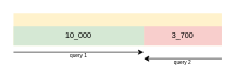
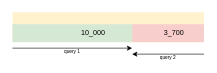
  <mxCell id="0" />
  <mxCell id="1" parent="0" />
  <mxCell id="2" value="" style="rounded=0;whiteSpace=wrap;html=1;fillColor=#fff2cc;strokeColor=none;" vertex="1" parent="1"><mxGeometry x="20" y="20" width="320" height="50" as="geometry" /></mxCell>
  <mxCell id="3" value="" style="rounded=0;whiteSpace=wrap;html=1;fillColor=#f8cecc;strokeColor=none;" vertex="1" parent="1"><mxGeometry x="220" y="40" width="120" height="30" as="geometry" /></mxCell>
  <mxCell id="4" value="" style="rounded=0;whiteSpace=wrap;html=1;fillColor=#d5e8d4;strokeColor=none;" vertex="1" parent="1"><mxGeometry x="20" y="40" width="200" height="30" as="geometry" /></mxCell>
  <mxCell id="5" value="" style="endArrow=classic;html=1;" edge="1" parent="1"><mxGeometry width="50" height="50" relative="1" as="geometry"><mxPoint x="20" y="80" as="sourcePoint" /><mxPoint x="220" y="80" as="targetPoint" /></mxGeometry></mxCell>
  <mxCell id="6" value="" style="endArrow=classic;html=1;" edge="1" parent="1"><mxGeometry width="50" height="50" relative="1" as="geometry"><mxPoint x="340" y="90" as="sourcePoint" /><mxPoint x="220" y="90" as="targetPoint" /></mxGeometry></mxCell>
- <mxCell id="7" value="10_000" style="text;html=1;strokeColor=none;fillColor=none;align=center;verticalAlign=middle;whiteSpace=wrap;rounded=0;" vertex="1" parent="1"><mxGeometry x="100" y="45" width="40" height="20" as="geometry" /></mxCell>
- <mxCell id="8" value="3_700" style="text;html=1;strokeColor=none;fillColor=none;align=center;verticalAlign=middle;whiteSpace=wrap;rounded=0;" vertex="1" parent="1"><mxGeometry x="260" y="45" width="40" height="20" as="geometry" /></mxCell>
+ <mxCell id="7" value="10_000" style="text;html=1;strokeColor=none;fillColor=none;align=center;verticalAlign=middle;whiteSpace=wrap;rounded=0;" vertex="1" parent="1"><mxGeometry x="135" y="45" width="40" height="20" as="geometry" /></mxCell>
+ <mxCell id="8" value="3_700" style="text;html=1;strokeColor=none;fillColor=none;align=center;verticalAlign=middle;whiteSpace=wrap;rounded=0;" vertex="1" parent="1"><mxGeometry x="270" y="45" width="40" height="20" as="geometry" /></mxCell>
  <mxCell id="9" value="query 1" style="text;html=1;strokeColor=none;fillColor=none;align=center;verticalAlign=middle;whiteSpace=wrap;rounded=0;fontSize=8;" vertex="1" parent="1"><mxGeometry x="95" y="80" width="50" height="10" as="geometry" /></mxCell>
  <mxCell id="10" value="query 2" style="text;html=1;strokeColor=none;fillColor=none;align=center;verticalAlign=middle;whiteSpace=wrap;rounded=0;fontSize=8;" vertex="1" parent="1"><mxGeometry x="255" y="90" width="50" height="10" as="geometry" /></mxCell>
